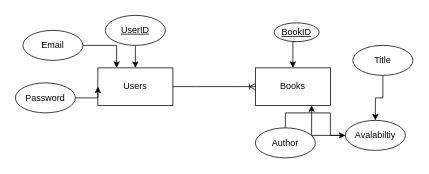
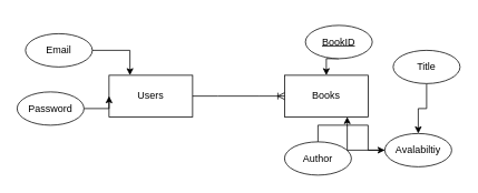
  <mxCell id="0" />
  <mxCell id="1" parent="0" />
  <mxCell id="2" value="Books" style="rounded=0;whiteSpace=wrap;html=1;" vertex="1" parent="1"><mxGeometry x="340" y="90" width="100" height="50" as="geometry" /></mxCell>
  <mxCell id="3" value="Users" style="rounded=0;whiteSpace=wrap;html=1;" vertex="1" parent="1"><mxGeometry x="130" y="90" width="100" height="50" as="geometry" /></mxCell>
  <mxCell id="4" value="" style="edgeStyle=entityRelationEdgeStyle;fontSize=12;html=1;endArrow=ERoneToMany;rounded=0;exitX=1;exitY=0.5;exitDx=0;exitDy=0;entryX=0;entryY=0.5;entryDx=0;entryDy=0;" edge="1" parent="1" source="3" target="2"><mxGeometry width="100" height="100" relative="1" as="geometry"><mxPoint x="350" y="190" as="sourcePoint" /><mxPoint x="450" y="90" as="targetPoint" /><Array as="points"><mxPoint x="280" y="150" /></Array></mxGeometry></mxCell>
- <mxCell id="5" style="edgeStyle=orthogonalEdgeStyle;rounded=0;orthogonalLoop=1;jettySize=auto;html=1;exitX=0.5;exitY=1;exitDx=0;exitDy=0;entryX=0.5;entryY=0;entryDx=0;entryDy=0;" edge="1" parent="1" source="6" target="3"><mxGeometry relative="1" as="geometry" /></mxCell>
- <mxCell id="6" value="&lt;u&gt;UserID&lt;/u&gt;" style="ellipse;whiteSpace=wrap;html=1;" vertex="1" parent="1"><mxGeometry x="140" y="20" width="80" height="40" as="geometry" /></mxCell>
  <mxCell id="7" style="edgeStyle=orthogonalEdgeStyle;rounded=0;orthogonalLoop=1;jettySize=auto;html=1;exitX=1;exitY=0.5;exitDx=0;exitDy=0;entryX=0.25;entryY=0;entryDx=0;entryDy=0;" edge="1" parent="1" source="8" target="3"><mxGeometry relative="1" as="geometry" /></mxCell>
  <mxCell id="8" value="Email" style="ellipse;whiteSpace=wrap;html=1;" vertex="1" parent="1"><mxGeometry x="30" y="40" width="80" height="40" as="geometry" /></mxCell>
  <mxCell id="9" style="edgeStyle=orthogonalEdgeStyle;rounded=0;orthogonalLoop=1;jettySize=auto;html=1;exitX=1;exitY=0.5;exitDx=0;exitDy=0;entryX=0;entryY=0.5;entryDx=0;entryDy=0;" edge="1" parent="1" source="10" target="3"><mxGeometry relative="1" as="geometry" /></mxCell>
  <mxCell id="10" value="Password" style="ellipse;whiteSpace=wrap;html=1;" vertex="1" parent="1"><mxGeometry x="20" y="110" width="80" height="40" as="geometry" /></mxCell>
  <mxCell id="11" style="edgeStyle=orthogonalEdgeStyle;rounded=0;orthogonalLoop=1;jettySize=auto;html=1;exitX=0.5;exitY=1;exitDx=0;exitDy=0;entryX=0.5;entryY=0;entryDx=0;entryDy=0;" edge="1" parent="1" source="12" target="2"><mxGeometry relative="1" as="geometry" /></mxCell>
- <mxCell id="12" value="&lt;u&gt;BookID&lt;/u&gt;" style="ellipse;whiteSpace=wrap;html=1;" vertex="1" parent="1"><mxGeometry x="365" y="30" width="60" height="25" as="geometry" /></mxCell>
+ <mxCell id="12" value="&lt;u&gt;BookID&lt;/u&gt;" style="ellipse;whiteSpace=wrap;html=1;" vertex="1" parent="1"><mxGeometry x="365" y="30" width="80" height="40" as="geometry" /></mxCell>
  <mxCell id="13" style="edgeStyle=orthogonalEdgeStyle;rounded=0;orthogonalLoop=1;jettySize=auto;html=1;exitX=0.5;exitY=1;exitDx=0;exitDy=0;" edge="1" parent="1" source="14" target="17"><mxGeometry relative="1" as="geometry" /></mxCell>
  <mxCell id="14" value="Title" style="ellipse;whiteSpace=wrap;html=1;" vertex="1" parent="1"><mxGeometry x="470" y="60" width="80" height="40" as="geometry" /></mxCell>
  <mxCell id="15" value="Author" style="ellipse;whiteSpace=wrap;html=1;" vertex="1" parent="1"><mxGeometry x="340" y="170" width="80" height="40" as="geometry" /></mxCell>
  <mxCell id="16" style="edgeStyle=orthogonalEdgeStyle;rounded=0;orthogonalLoop=1;jettySize=auto;html=1;exitX=0;exitY=0.5;exitDx=0;exitDy=0;entryX=0.75;entryY=1;entryDx=0;entryDy=0;" edge="1" parent="1" source="17" target="2"><mxGeometry relative="1" as="geometry" /></mxCell>
  <mxCell id="17" value="Avalabiltiy" style="ellipse;whiteSpace=wrap;html=1;" vertex="1" parent="1"><mxGeometry x="460" y="160" width="80" height="40" as="geometry" /></mxCell>
  <mxCell id="18" style="edgeStyle=orthogonalEdgeStyle;rounded=0;orthogonalLoop=1;jettySize=auto;html=1;exitX=0.5;exitY=0;exitDx=0;exitDy=0;" edge="1" parent="1" source="15" target="17"><mxGeometry relative="1" as="geometry" /></mxCell>
